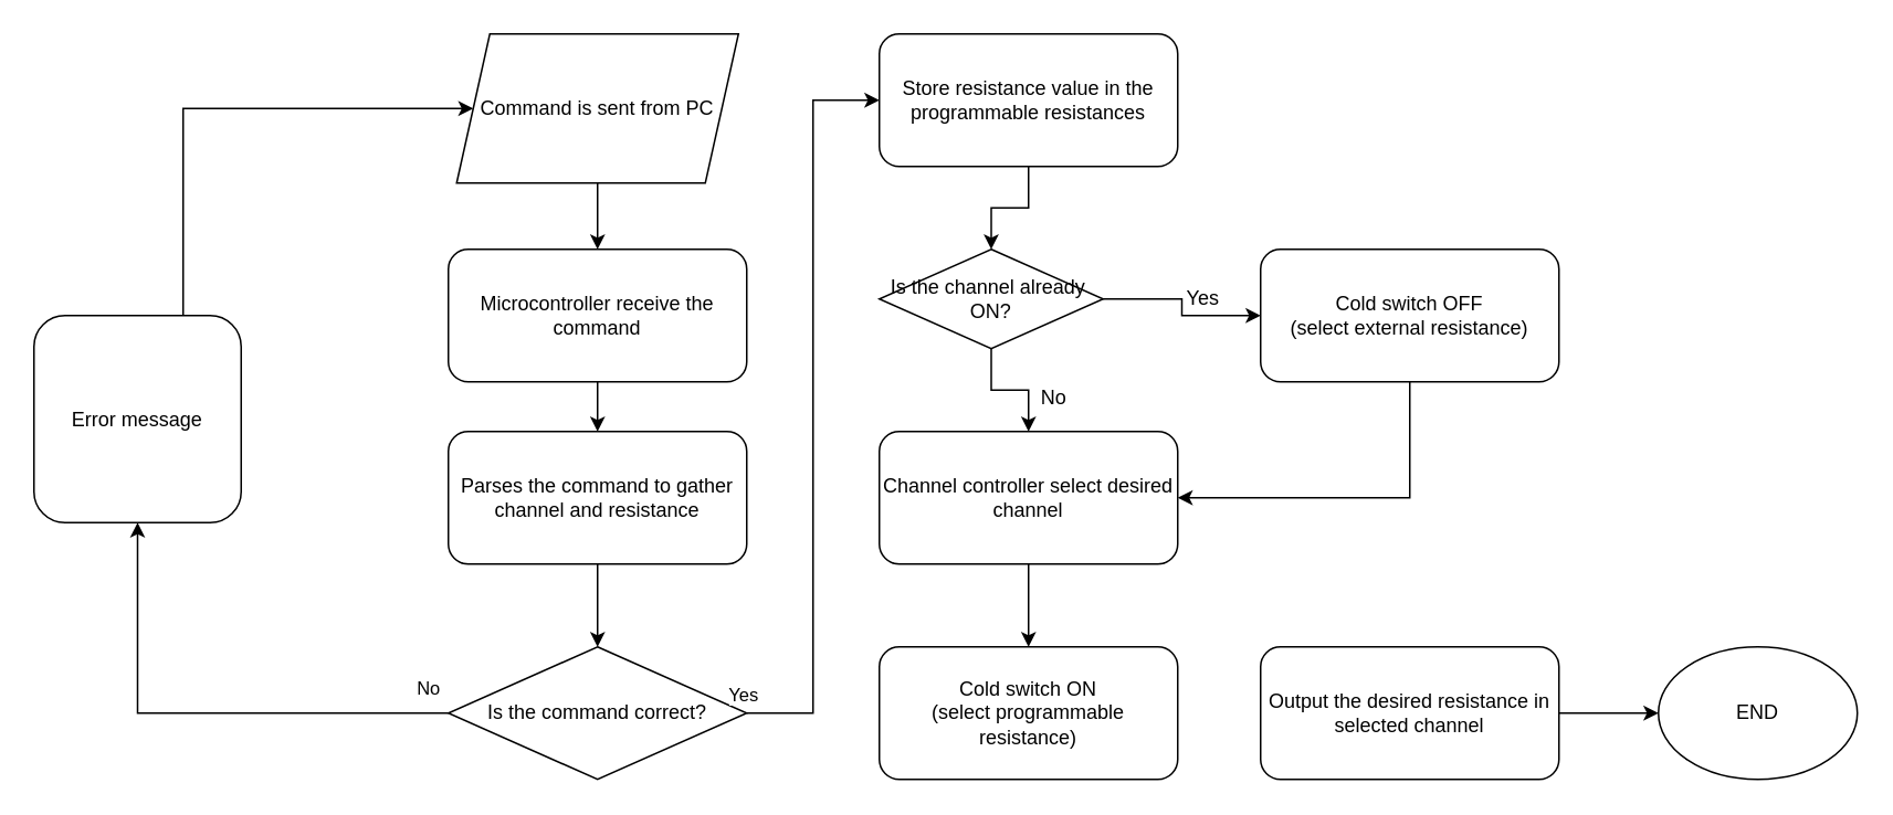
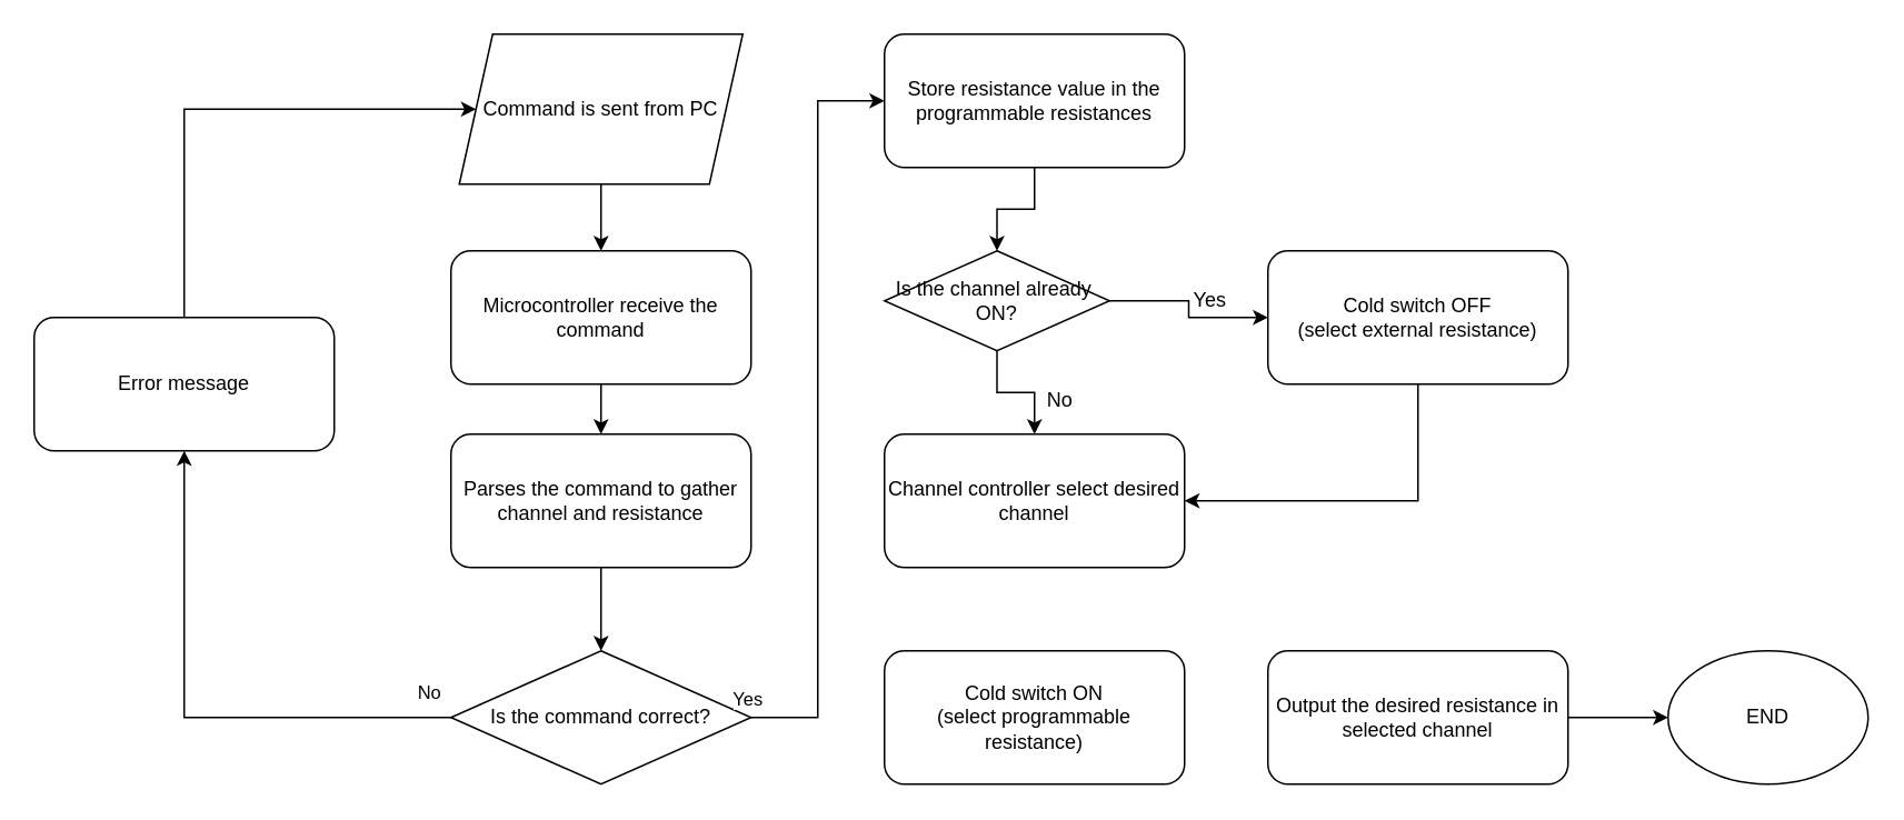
  <mxCell id="0" />
  <mxCell id="1" parent="0" />
  <mxCell id="2" style="edgeStyle=orthogonalEdgeStyle;rounded=0;orthogonalLoop=1;jettySize=auto;html=1;exitX=0.5;exitY=1;exitDx=0;exitDy=0;entryX=0.5;entryY=0;entryDx=0;entryDy=0;" edge="1" parent="1" source="3" target="5"><mxGeometry relative="1" as="geometry" /></mxCell>
  <mxCell id="3" value="Command is sent from PC " style="shape=parallelogram;perimeter=parallelogramPerimeter;whiteSpace=wrap;html=1;fixedSize=1;" vertex="1" parent="1"><mxGeometry x="275" y="20" width="170" height="90" as="geometry" /></mxCell>
  <mxCell id="4" style="edgeStyle=orthogonalEdgeStyle;rounded=0;orthogonalLoop=1;jettySize=auto;html=1;exitX=0.5;exitY=1;exitDx=0;exitDy=0;entryX=0.5;entryY=0;entryDx=0;entryDy=0;" edge="1" parent="1" source="5" target="7"><mxGeometry relative="1" as="geometry" /></mxCell>
  <mxCell id="5" value="Microcontroller receive the command" style="rounded=1;whiteSpace=wrap;html=1;" vertex="1" parent="1"><mxGeometry x="270" y="150" width="180" height="80" as="geometry" /></mxCell>
  <mxCell id="6" style="edgeStyle=orthogonalEdgeStyle;rounded=0;orthogonalLoop=1;jettySize=auto;html=1;exitX=0.5;exitY=1;exitDx=0;exitDy=0;entryX=0.5;entryY=0;entryDx=0;entryDy=0;" edge="1" parent="1" source="7" target="23"><mxGeometry relative="1" as="geometry" /></mxCell>
  <mxCell id="7" value="Parses the command to gather channel and resistance" style="rounded=1;whiteSpace=wrap;html=1;" vertex="1" parent="1"><mxGeometry x="270" y="260" width="180" height="80" as="geometry" /></mxCell>
  <mxCell id="8" style="edgeStyle=orthogonalEdgeStyle;rounded=0;orthogonalLoop=1;jettySize=auto;html=1;exitX=0.5;exitY=1;exitDx=0;exitDy=0;entryX=0.5;entryY=0;entryDx=0;entryDy=0;" edge="1" parent="1" source="9" target="16"><mxGeometry relative="1" as="geometry" /></mxCell>
  <mxCell id="9" value="Is the channel already&amp;nbsp; ON?" style="rhombus;whiteSpace=wrap;html=1;" vertex="1" parent="1"><mxGeometry x="530" y="150" width="135" height="60" as="geometry" /></mxCell>
  <mxCell id="10" style="edgeStyle=orthogonalEdgeStyle;rounded=0;orthogonalLoop=1;jettySize=auto;html=1;exitX=0.5;exitY=0;exitDx=0;exitDy=0;entryX=0;entryY=0.5;entryDx=0;entryDy=0;" edge="1" parent="1" source="11" target="3"><mxGeometry relative="1" as="geometry"><Array as="points"><mxPoint x="110" y="65" /></Array></mxGeometry></mxCell>
- <mxCell id="11" value="Error message" style="rounded=1;whiteSpace=wrap;html=1;" vertex="1" parent="1"><mxGeometry x="20" y="190" width="125" height="125" as="geometry" /></mxCell>
+ <mxCell id="11" value="Error message" style="rounded=1;whiteSpace=wrap;html=1;" vertex="1" parent="1"><mxGeometry x="20" y="190" width="180" height="80" as="geometry" /></mxCell>
  <mxCell id="12" style="edgeStyle=orthogonalEdgeStyle;rounded=0;orthogonalLoop=1;jettySize=auto;html=1;exitX=0.5;exitY=1;exitDx=0;exitDy=0;entryX=0.5;entryY=0;entryDx=0;entryDy=0;" edge="1" parent="1" source="13" target="9"><mxGeometry relative="1" as="geometry" /></mxCell>
  <mxCell id="13" value="Store resistance value in the programmable resistances " style="rounded=1;whiteSpace=wrap;html=1;" vertex="1" parent="1"><mxGeometry x="530" y="20" width="180" height="80" as="geometry" /></mxCell>
  <mxCell id="14" style="edgeStyle=orthogonalEdgeStyle;rounded=0;orthogonalLoop=1;jettySize=auto;html=1;exitX=1;exitY=0.5;exitDx=0;exitDy=0;entryX=0;entryY=0.5;entryDx=0;entryDy=0;" edge="1" parent="1" source="9" target="19"><mxGeometry relative="1" as="geometry"><mxPoint x="710" y="190" as="sourcePoint" /></mxGeometry></mxCell>
- <mxCell id="15" style="edgeStyle=orthogonalEdgeStyle;rounded=0;orthogonalLoop=1;jettySize=auto;html=1;exitX=0.5;exitY=1;exitDx=0;exitDy=0;entryX=0.5;entryY=0;entryDx=0;entryDy=0;" edge="1" parent="1" source="16" target="17"><mxGeometry relative="1" as="geometry" /></mxCell>
  <mxCell id="16" value="Channel controller select desired channel" style="rounded=1;whiteSpace=wrap;html=1;" vertex="1" parent="1"><mxGeometry x="530" y="260" width="180" height="80" as="geometry" /></mxCell>
  <mxCell id="17" value="&lt;div&gt;Cold switch ON&lt;/div&gt;&lt;div&gt;(select programmable resistance)&lt;br&gt;&lt;/div&gt;" style="rounded=1;whiteSpace=wrap;html=1;" vertex="1" parent="1"><mxGeometry x="530" y="390" width="180" height="80" as="geometry" /></mxCell>
  <mxCell id="18" style="edgeStyle=orthogonalEdgeStyle;rounded=0;orthogonalLoop=1;jettySize=auto;html=1;entryX=1;entryY=0.5;entryDx=0;entryDy=0;" edge="1" parent="1" source="19" target="16"><mxGeometry relative="1" as="geometry"><Array as="points"><mxPoint x="850" y="300" /></Array></mxGeometry></mxCell>
  <mxCell id="19" value="&lt;div&gt;Cold switch OFF&lt;br&gt;&lt;/div&gt;&lt;div&gt;(select external resistance)&lt;/div&gt;" style="rounded=1;whiteSpace=wrap;html=1;" vertex="1" parent="1"><mxGeometry x="760" y="150" width="180" height="80" as="geometry" /></mxCell>
  <mxCell id="20" style="edgeStyle=orthogonalEdgeStyle;rounded=0;orthogonalLoop=1;jettySize=auto;html=1;exitX=0;exitY=0.5;exitDx=0;exitDy=0;entryX=0.5;entryY=1;entryDx=0;entryDy=0;" edge="1" parent="1" source="23" target="11"><mxGeometry relative="1" as="geometry" /></mxCell>
  <mxCell id="21" value="No" style="edgeLabel;html=1;align=center;verticalAlign=middle;resizable=0;points=[];" vertex="1" connectable="0" parent="20"><mxGeometry x="-0.887" relative="1" as="geometry"><mxPoint x="4" y="-16" as="offset" /></mxGeometry></mxCell>
  <mxCell id="22" style="edgeStyle=orthogonalEdgeStyle;rounded=0;orthogonalLoop=1;jettySize=auto;html=1;exitX=1;exitY=0.5;exitDx=0;exitDy=0;entryX=0;entryY=0.5;entryDx=0;entryDy=0;" edge="1" parent="1" source="23" target="13"><mxGeometry relative="1" as="geometry"><Array as="points"><mxPoint x="490" y="430" /><mxPoint x="490" y="60" /></Array></mxGeometry></mxCell>
  <mxCell id="23" value="Is the command correct?" style="rhombus;whiteSpace=wrap;html=1;" vertex="1" parent="1"><mxGeometry x="270" y="390" width="180" height="80" as="geometry" /></mxCell>
  <mxCell id="24" style="edgeStyle=orthogonalEdgeStyle;rounded=0;orthogonalLoop=1;jettySize=auto;html=1;exitX=1;exitY=0.5;exitDx=0;exitDy=0;entryX=0;entryY=0.5;entryDx=0;entryDy=0;" edge="1" parent="1" source="25"><mxGeometry relative="1" as="geometry"><mxPoint x="1000" y="430" as="targetPoint" /></mxGeometry></mxCell>
  <mxCell id="25" value="Output the desired resistance in selected channel" style="rounded=1;whiteSpace=wrap;html=1;" vertex="1" parent="1"><mxGeometry x="760" y="390" width="180" height="80" as="geometry" /></mxCell>
  <mxCell id="26" value="END" style="ellipse;whiteSpace=wrap;html=1;" vertex="1" parent="1"><mxGeometry x="1000" y="390" width="120" height="80" as="geometry" /></mxCell>
  <mxCell id="27" value="Yes" style="edgeLabel;html=1;align=center;verticalAlign=middle;resizable=0;points=[];" vertex="1" connectable="0" parent="1"><mxGeometry x="279.952" y="424" as="geometry"><mxPoint x="168" y="-6" as="offset" /></mxGeometry></mxCell>
  <mxCell id="28" value="No" style="text;html=1;align=center;verticalAlign=middle;resizable=0;points=[];autosize=1;strokeColor=none;fillColor=none;" vertex="1" parent="1"><mxGeometry x="620" y="230" width="30" height="20" as="geometry" /></mxCell>
  <mxCell id="29" value="Yes" style="text;html=1;align=center;verticalAlign=middle;resizable=0;points=[];autosize=1;strokeColor=none;fillColor=none;" vertex="1" parent="1"><mxGeometry x="710" y="170" width="30" height="20" as="geometry" /></mxCell>
